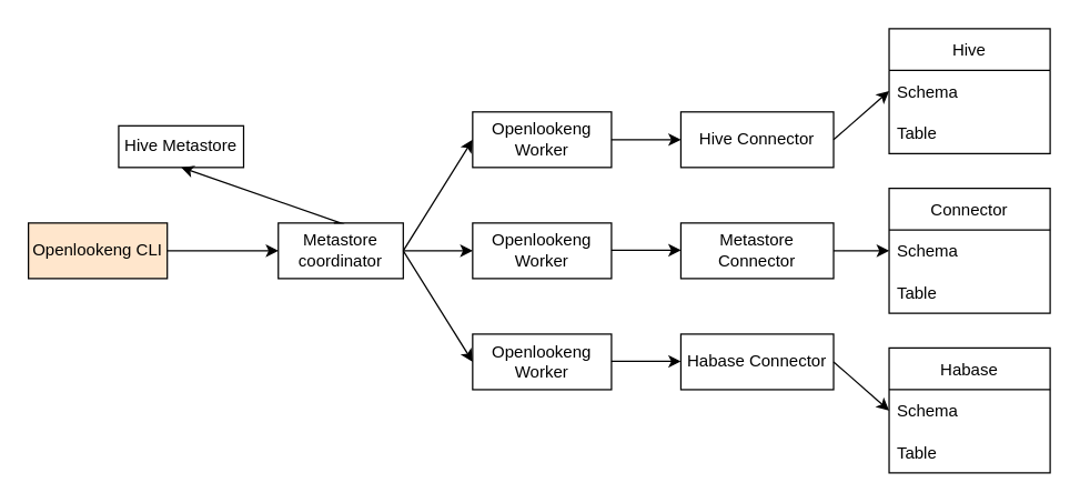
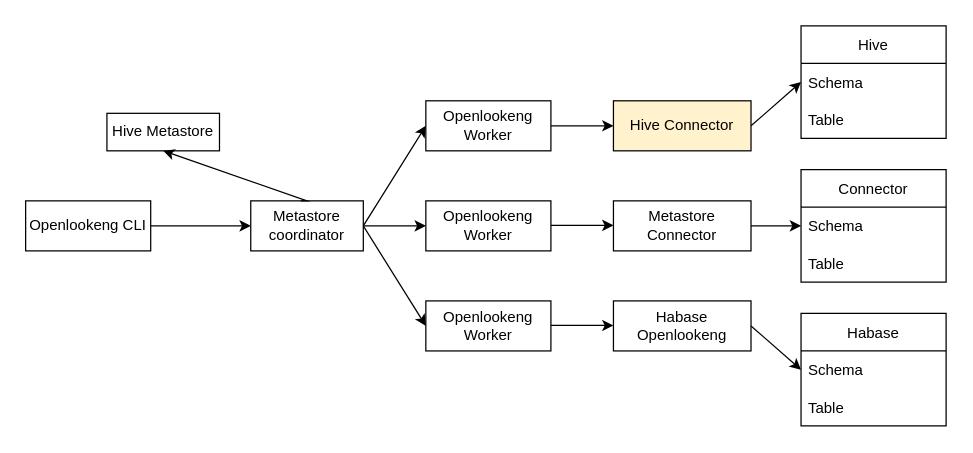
  <mxCell id="0" />
  <mxCell id="1" parent="0" />
- <mxCell id="2" value="Openlookeng CLI" style="rounded=0;whiteSpace=wrap;html=1;fillColor=#ffe6cc;" vertex="1" parent="1"><mxGeometry x="20" y="160" width="100" height="40" as="geometry" /></mxCell>
+ <mxCell id="2" value="Openlookeng CLI" style="rounded=0;whiteSpace=wrap;html=1;" vertex="1" parent="1"><mxGeometry x="20" y="160" width="100" height="40" as="geometry" /></mxCell>
  <mxCell id="3" value="" style="endArrow=classic;html=1;rounded=0;" edge="1" parent="1" target="4"><mxGeometry width="50" height="50" relative="1" as="geometry"><mxPoint x="120" y="180" as="sourcePoint" /><mxPoint x="170" y="180" as="targetPoint" /></mxGeometry></mxCell>
  <mxCell id="4" value="Metastore coordinator" style="rounded=0;whiteSpace=wrap;html=1;" vertex="1" parent="1"><mxGeometry x="200" y="160" width="90" height="40" as="geometry" /></mxCell>
  <mxCell id="5" value="Hive Metastore" style="rounded=0;whiteSpace=wrap;html=1;" vertex="1" parent="1"><mxGeometry x="85" y="90" width="90" height="30" as="geometry" /></mxCell>
  <mxCell id="6" value="" style="endArrow=classic;html=1;rounded=0;entryX=0.5;entryY=1;entryDx=0;entryDy=0;" edge="1" parent="1" target="5"><mxGeometry width="50" height="50" relative="1" as="geometry"><mxPoint x="240" y="160" as="sourcePoint" /><mxPoint x="290" y="110" as="targetPoint" /><Array as="points"><mxPoint x="245" y="160" /></Array></mxGeometry></mxCell>
  <mxCell id="7" value="Openlookeng Worker" style="rounded=0;whiteSpace=wrap;html=1;" vertex="1" parent="1"><mxGeometry x="340" y="160" width="100" height="40" as="geometry" /></mxCell>
  <mxCell id="8" value="Openlookeng Worker" style="rounded=0;whiteSpace=wrap;html=1;" vertex="1" parent="1"><mxGeometry x="340" y="80" width="100" height="40" as="geometry" /></mxCell>
  <mxCell id="9" value="Openlookeng Worker" style="rounded=0;whiteSpace=wrap;html=1;" vertex="1" parent="1"><mxGeometry x="340" y="240" width="100" height="40" as="geometry" /></mxCell>
  <mxCell id="10" value="" style="endArrow=classic;html=1;rounded=0;entryX=0;entryY=0.5;entryDx=0;entryDy=0;" edge="1" parent="1" target="8"><mxGeometry width="50" height="50" relative="1" as="geometry"><mxPoint x="290" y="180" as="sourcePoint" /><mxPoint x="340" y="130" as="targetPoint" /></mxGeometry></mxCell>
  <mxCell id="11" value="" style="endArrow=classic;html=1;rounded=0;entryX=0;entryY=0.5;entryDx=0;entryDy=0;" edge="1" parent="1" target="7"><mxGeometry width="50" height="50" relative="1" as="geometry"><mxPoint x="290" y="180" as="sourcePoint" /><mxPoint x="340" y="130" as="targetPoint" /></mxGeometry></mxCell>
  <mxCell id="12" value="" style="endArrow=classic;html=1;rounded=0;entryX=0;entryY=0.5;entryDx=0;entryDy=0;" edge="1" parent="1" target="9"><mxGeometry width="50" height="50" relative="1" as="geometry"><mxPoint x="290" y="180" as="sourcePoint" /><mxPoint x="340" y="130" as="targetPoint" /></mxGeometry></mxCell>
  <mxCell id="13" value="Metastore Connector" style="rounded=0;whiteSpace=wrap;html=1;" vertex="1" parent="1"><mxGeometry x="490" y="160" width="110" height="40" as="geometry" /></mxCell>
- <mxCell id="14" value="Hive Connector" style="rounded=0;whiteSpace=wrap;html=1;" vertex="1" parent="1"><mxGeometry x="490" y="80" width="110" height="40" as="geometry" /></mxCell>
- <mxCell id="15" value="Habase Connector" style="rounded=0;whiteSpace=wrap;html=1;" vertex="1" parent="1"><mxGeometry x="490" y="240" width="110" height="40" as="geometry" /></mxCell>
+ <mxCell id="14" value="Hive Connector" style="rounded=0;whiteSpace=wrap;html=1;fillColor=#fff2cc;" vertex="1" parent="1"><mxGeometry x="490" y="80" width="110" height="40" as="geometry" /></mxCell>
+ <mxCell id="15" value="Habase Openlookeng" style="rounded=0;whiteSpace=wrap;html=1;" vertex="1" parent="1"><mxGeometry x="490" y="240" width="110" height="40" as="geometry" /></mxCell>
  <mxCell id="16" value="" style="endArrow=classic;html=1;rounded=0;entryX=0;entryY=0.5;entryDx=0;entryDy=0;" edge="1" parent="1" target="14"><mxGeometry width="50" height="50" relative="1" as="geometry"><mxPoint x="440" y="100" as="sourcePoint" /><mxPoint x="490" y="50" as="targetPoint" /></mxGeometry></mxCell>
  <mxCell id="17" value="" style="endArrow=classic;html=1;rounded=0;entryX=0;entryY=0.5;entryDx=0;entryDy=0;" edge="1" parent="1"><mxGeometry width="50" height="50" relative="1" as="geometry"><mxPoint x="440" y="179.6" as="sourcePoint" /><mxPoint x="490" y="179.6" as="targetPoint" /></mxGeometry></mxCell>
  <mxCell id="18" value="" style="endArrow=classic;html=1;rounded=0;entryX=0;entryY=0.5;entryDx=0;entryDy=0;" edge="1" parent="1"><mxGeometry width="50" height="50" relative="1" as="geometry"><mxPoint x="440" y="259.6" as="sourcePoint" /><mxPoint x="490" y="259.6" as="targetPoint" /></mxGeometry></mxCell>
  <mxCell id="19" value="Hive" style="swimlane;fontStyle=0;childLayout=stackLayout;horizontal=1;startSize=30;horizontalStack=0;resizeParent=1;resizeParentMax=0;resizeLast=0;collapsible=1;marginBottom=0;" vertex="1" parent="1"><mxGeometry x="640" y="20" width="116" height="90" as="geometry" /></mxCell>
  <mxCell id="20" value="Schema" style="text;strokeColor=none;fillColor=none;align=left;verticalAlign=middle;spacingLeft=4;spacingRight=4;overflow=hidden;points=[[0,0.5],[1,0.5]];portConstraint=eastwest;rotatable=0;" vertex="1" parent="19"><mxGeometry y="30" width="116" height="30" as="geometry" /></mxCell>
  <mxCell id="21" value="Table" style="text;strokeColor=none;fillColor=none;align=left;verticalAlign=middle;spacingLeft=4;spacingRight=4;overflow=hidden;points=[[0,0.5],[1,0.5]];portConstraint=eastwest;rotatable=0;" vertex="1" parent="19"><mxGeometry y="60" width="116" height="30" as="geometry" /></mxCell>
  <mxCell id="22" value="Connector" style="swimlane;fontStyle=0;childLayout=stackLayout;horizontal=1;startSize=30;horizontalStack=0;resizeParent=1;resizeParentMax=0;resizeLast=0;collapsible=1;marginBottom=0;" vertex="1" parent="1"><mxGeometry x="640" y="135" width="116" height="90" as="geometry" /></mxCell>
  <mxCell id="23" value="Schema" style="text;strokeColor=none;fillColor=none;align=left;verticalAlign=middle;spacingLeft=4;spacingRight=4;overflow=hidden;points=[[0,0.5],[1,0.5]];portConstraint=eastwest;rotatable=0;" vertex="1" parent="22"><mxGeometry y="30" width="116" height="30" as="geometry" /></mxCell>
  <mxCell id="24" value="Table" style="text;strokeColor=none;fillColor=none;align=left;verticalAlign=middle;spacingLeft=4;spacingRight=4;overflow=hidden;points=[[0,0.5],[1,0.5]];portConstraint=eastwest;rotatable=0;" vertex="1" parent="22"><mxGeometry y="60" width="116" height="30" as="geometry" /></mxCell>
  <mxCell id="25" value="Habase" style="swimlane;fontStyle=0;childLayout=stackLayout;horizontal=1;startSize=30;horizontalStack=0;resizeParent=1;resizeParentMax=0;resizeLast=0;collapsible=1;marginBottom=0;" vertex="1" parent="1"><mxGeometry x="640" y="250" width="116" height="90" as="geometry" /></mxCell>
  <mxCell id="26" value="Schema" style="text;strokeColor=none;fillColor=none;align=left;verticalAlign=middle;spacingLeft=4;spacingRight=4;overflow=hidden;points=[[0,0.5],[1,0.5]];portConstraint=eastwest;rotatable=0;" vertex="1" parent="25"><mxGeometry y="30" width="116" height="30" as="geometry" /></mxCell>
  <mxCell id="27" value="Table" style="text;strokeColor=none;fillColor=none;align=left;verticalAlign=middle;spacingLeft=4;spacingRight=4;overflow=hidden;points=[[0,0.5],[1,0.5]];portConstraint=eastwest;rotatable=0;" vertex="1" parent="25"><mxGeometry y="60" width="116" height="30" as="geometry" /></mxCell>
  <mxCell id="28" value="" style="endArrow=classic;html=1;rounded=0;entryX=0;entryY=0.5;entryDx=0;entryDy=0;" edge="1" parent="1" target="20"><mxGeometry width="50" height="50" relative="1" as="geometry"><mxPoint x="600" y="100" as="sourcePoint" /><mxPoint x="650" y="50" as="targetPoint" /></mxGeometry></mxCell>
  <mxCell id="29" value="" style="endArrow=classic;html=1;rounded=0;entryX=0;entryY=0.5;entryDx=0;entryDy=0;" edge="1" parent="1" target="23"><mxGeometry width="50" height="50" relative="1" as="geometry"><mxPoint x="600" y="180" as="sourcePoint" /><mxPoint x="650" y="130" as="targetPoint" /></mxGeometry></mxCell>
  <mxCell id="30" value="" style="endArrow=classic;html=1;rounded=0;entryX=0;entryY=0.5;entryDx=0;entryDy=0;" edge="1" parent="1" target="26"><mxGeometry width="50" height="50" relative="1" as="geometry"><mxPoint x="600" y="260" as="sourcePoint" /><mxPoint x="650" y="210" as="targetPoint" /></mxGeometry></mxCell>
